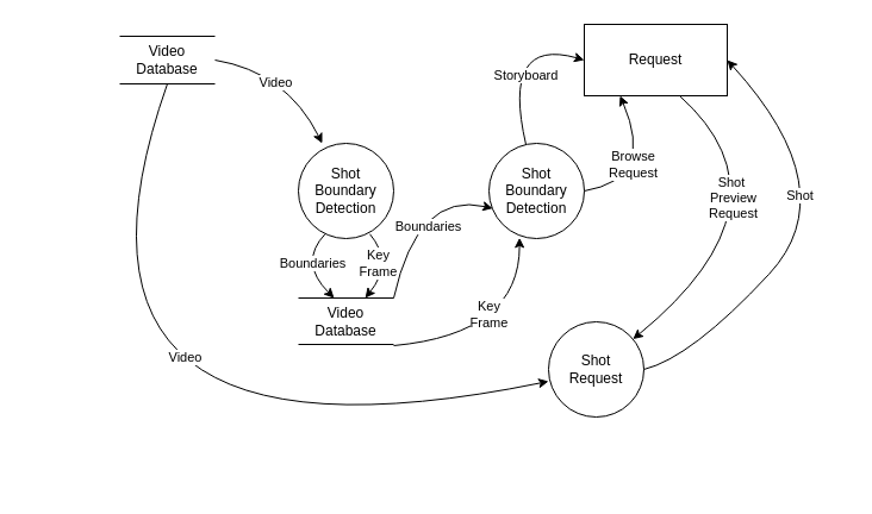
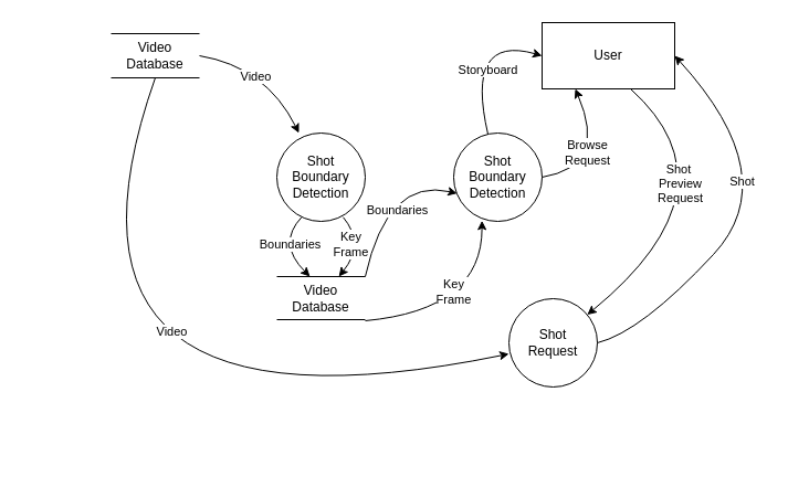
  <mxCell id="0" />
  <mxCell id="1" parent="0" />
  <mxCell id="2" value="" style="endArrow=none;html=1;rounded=0;" edge="1" parent="1"><mxGeometry width="50" height="50" relative="1" as="geometry"><mxPoint x="100" y="30" as="sourcePoint" /><mxPoint x="180" y="30" as="targetPoint" /></mxGeometry></mxCell>
  <mxCell id="3" value="" style="endArrow=none;html=1;rounded=0;" edge="1" parent="1"><mxGeometry width="50" height="50" relative="1" as="geometry"><mxPoint x="100" y="70" as="sourcePoint" /><mxPoint x="180" y="70" as="targetPoint" /></mxGeometry></mxCell>
  <mxCell id="4" value="Video&lt;br&gt;Database" style="text;html=1;strokeColor=none;fillColor=none;align=center;verticalAlign=middle;whiteSpace=wrap;rounded=0;" vertex="1" parent="1"><mxGeometry x="100" y="30" width="80" height="40" as="geometry" /></mxCell>
  <mxCell id="5" value="" style="curved=1;endArrow=classic;html=1;rounded=0;" edge="1" parent="1"><mxGeometry width="50" height="50" relative="1" as="geometry"><mxPoint x="180" y="50" as="sourcePoint" /><mxPoint x="270" y="120" as="targetPoint" /><Array as="points"><mxPoint x="240" y="60" /></Array></mxGeometry></mxCell>
  <mxCell id="6" value="Video" style="edgeLabel;html=1;align=center;verticalAlign=middle;resizable=0;points=[];" vertex="1" connectable="0" parent="5"><mxGeometry x="-0.177" y="-10" relative="1" as="geometry"><mxPoint as="offset" /></mxGeometry></mxCell>
  <mxCell id="7" value="" style="ellipse;whiteSpace=wrap;html=1;aspect=fixed;" vertex="1" parent="1"><mxGeometry x="250" y="120" width="80" height="80" as="geometry" /></mxCell>
  <mxCell id="8" value="Shot&lt;br&gt;Boundary&lt;br&gt;Detection" style="text;html=1;strokeColor=none;fillColor=none;align=center;verticalAlign=middle;whiteSpace=wrap;rounded=0;" vertex="1" parent="1"><mxGeometry x="260" y="130" width="60" height="60" as="geometry" /></mxCell>
  <mxCell id="9" value="" style="curved=1;endArrow=classic;html=1;rounded=0;" edge="1" parent="1"><mxGeometry width="50" height="50" relative="1" as="geometry"><mxPoint x="140" y="70" as="sourcePoint" /><mxPoint x="460" y="320" as="targetPoint" /><Array as="points"><mxPoint x="20" y="410" /></Array></mxGeometry></mxCell>
  <mxCell id="10" value="Video" style="edgeLabel;html=1;align=center;verticalAlign=middle;resizable=0;points=[];" vertex="1" connectable="0" parent="9"><mxGeometry x="0.27" y="81" relative="1" as="geometry"><mxPoint as="offset" /></mxGeometry></mxCell>
  <mxCell id="11" value="" style="ellipse;whiteSpace=wrap;html=1;aspect=fixed;" vertex="1" parent="1"><mxGeometry x="460" y="270" width="80" height="80" as="geometry" /></mxCell>
  <mxCell id="12" value="Shot Request" style="text;html=1;strokeColor=none;fillColor=none;align=center;verticalAlign=middle;whiteSpace=wrap;rounded=0;" vertex="1" parent="1"><mxGeometry x="470" y="280" width="60" height="60" as="geometry" /></mxCell>
  <mxCell id="13" value="" style="rounded=0;whiteSpace=wrap;html=1;" vertex="1" parent="1"><mxGeometry x="490" y="20" width="120" height="60" as="geometry" /></mxCell>
- <mxCell id="14" value="Request" style="text;html=1;strokeColor=none;fillColor=none;align=center;verticalAlign=middle;whiteSpace=wrap;rounded=0;" vertex="1" parent="1"><mxGeometry x="490" y="20" width="120" height="60" as="geometry" /></mxCell>
+ <mxCell id="14" value="User" style="text;html=1;strokeColor=none;fillColor=none;align=center;verticalAlign=middle;whiteSpace=wrap;rounded=0;" vertex="1" parent="1"><mxGeometry x="490" y="20" width="120" height="60" as="geometry" /></mxCell>
  <mxCell id="15" value="" style="curved=1;endArrow=classic;html=1;rounded=0;entryX=1;entryY=0.5;entryDx=0;entryDy=0;" edge="1" parent="1" target="14"><mxGeometry width="50" height="50" relative="1" as="geometry"><mxPoint x="540" y="310" as="sourcePoint" /><mxPoint x="620" y="50" as="targetPoint" /><Array as="points"><mxPoint x="580" y="300" /><mxPoint x="710" y="160" /></Array></mxGeometry></mxCell>
  <mxCell id="16" value="Shot" style="edgeLabel;html=1;align=center;verticalAlign=middle;resizable=0;points=[];" vertex="1" connectable="0" parent="15"><mxGeometry x="0.067" y="27" relative="1" as="geometry"><mxPoint as="offset" /></mxGeometry></mxCell>
  <mxCell id="17" value="" style="curved=1;endArrow=classic;html=1;rounded=0;" edge="1" parent="1" target="11"><mxGeometry width="50" height="50" relative="1" as="geometry"><mxPoint x="570" y="80" as="sourcePoint" /><mxPoint x="600" y="200" as="targetPoint" /><Array as="points"><mxPoint x="670" y="170" /></Array></mxGeometry></mxCell>
  <mxCell id="18" value="Shot&amp;nbsp;&lt;br&gt;Preview&lt;br&gt;Request" style="edgeLabel;html=1;align=center;verticalAlign=middle;resizable=0;points=[];" vertex="1" connectable="0" parent="17"><mxGeometry x="-0.429" y="-34" relative="1" as="geometry"><mxPoint as="offset" /></mxGeometry></mxCell>
  <mxCell id="19" value="Video&lt;br&gt;Database" style="text;html=1;strokeColor=none;fillColor=none;align=center;verticalAlign=middle;whiteSpace=wrap;rounded=0;" vertex="1" parent="1"><mxGeometry x="250" y="250" width="80" height="40" as="geometry" /></mxCell>
  <mxCell id="20" value="" style="endArrow=none;html=1;rounded=0;" edge="1" parent="1"><mxGeometry width="50" height="50" relative="1" as="geometry"><mxPoint x="250" y="289" as="sourcePoint" /><mxPoint x="330" y="289" as="targetPoint" /></mxGeometry></mxCell>
  <mxCell id="21" value="" style="endArrow=none;html=1;rounded=0;" edge="1" parent="1"><mxGeometry width="50" height="50" relative="1" as="geometry"><mxPoint x="250" y="250" as="sourcePoint" /><mxPoint x="330" y="250" as="targetPoint" /></mxGeometry></mxCell>
  <mxCell id="22" value="" style="curved=1;endArrow=classic;html=1;rounded=0;exitX=0.28;exitY=0.953;exitDx=0;exitDy=0;exitPerimeter=0;" edge="1" parent="1" source="7"><mxGeometry width="50" height="50" relative="1" as="geometry"><mxPoint x="260" y="200" as="sourcePoint" /><mxPoint x="280" y="250" as="targetPoint" /><Array as="points"><mxPoint x="250" y="220" /></Array></mxGeometry></mxCell>
  <mxCell id="23" value="Boundaries" style="edgeLabel;html=1;align=center;verticalAlign=middle;resizable=0;points=[];" vertex="1" connectable="0" parent="22"><mxGeometry x="0.081" y="8" relative="1" as="geometry"><mxPoint as="offset" /></mxGeometry></mxCell>
  <mxCell id="24" value="" style="curved=1;endArrow=classic;html=1;rounded=0;exitX=0.2;exitY=0.953;exitDx=0;exitDy=0;exitPerimeter=0;" edge="1" parent="1" target="19"><mxGeometry width="50" height="50" relative="1" as="geometry"><mxPoint x="310" y="196.24" as="sourcePoint" /><mxPoint x="324" y="250" as="targetPoint" /><Array as="points"><mxPoint x="330" y="220.24" /></Array></mxGeometry></mxCell>
  <mxCell id="25" value="Key&lt;br&gt;Frame" style="edgeLabel;html=1;align=center;verticalAlign=middle;resizable=0;points=[];" vertex="1" connectable="0" parent="24"><mxGeometry x="0.148" y="-10" relative="1" as="geometry"><mxPoint as="offset" /></mxGeometry></mxCell>
  <mxCell id="26" value="" style="ellipse;whiteSpace=wrap;html=1;aspect=fixed;" vertex="1" parent="1"><mxGeometry x="410" y="120" width="80" height="80" as="geometry" /></mxCell>
  <mxCell id="27" value="Shot&lt;br&gt;Boundary&lt;br&gt;Detection" style="text;html=1;strokeColor=none;fillColor=none;align=center;verticalAlign=middle;whiteSpace=wrap;rounded=0;" vertex="1" parent="1"><mxGeometry x="420" y="130" width="60" height="60" as="geometry" /></mxCell>
  <mxCell id="28" value="" style="curved=1;endArrow=classic;html=1;rounded=0;exitX=1;exitY=1;exitDx=0;exitDy=0;entryX=0.32;entryY=0.992;entryDx=0;entryDy=0;entryPerimeter=0;" edge="1" parent="1" source="19" target="26"><mxGeometry width="50" height="50" relative="1" as="geometry"><mxPoint x="340" y="260" as="sourcePoint" /><mxPoint x="436" y="210" as="targetPoint" /><Array as="points"><mxPoint x="436" y="280" /></Array></mxGeometry></mxCell>
  <mxCell id="29" value="Key&lt;br&gt;Frame" style="edgeLabel;html=1;align=center;verticalAlign=middle;resizable=0;points=[];" vertex="1" connectable="0" parent="28"><mxGeometry x="-0.12" y="19" relative="1" as="geometry"><mxPoint as="offset" /></mxGeometry></mxCell>
  <mxCell id="30" value="" style="curved=1;endArrow=classic;html=1;rounded=0;exitX=1;exitY=0.5;exitDx=0;exitDy=0;entryX=0.04;entryY=0.683;entryDx=0;entryDy=0;entryPerimeter=0;" edge="1" parent="1" target="26"><mxGeometry width="50" height="50" relative="1" as="geometry"><mxPoint x="330" y="250" as="sourcePoint" /><mxPoint x="400" y="182" as="targetPoint" /><Array as="points"><mxPoint x="350" y="160" /></Array></mxGeometry></mxCell>
  <mxCell id="31" value="Boundaries" style="edgeLabel;html=1;align=center;verticalAlign=middle;resizable=0;points=[];" vertex="1" connectable="0" parent="30"><mxGeometry x="-0.169" y="-15" relative="1" as="geometry"><mxPoint as="offset" /></mxGeometry></mxCell>
  <mxCell id="32" value="" style="curved=1;endArrow=classic;html=1;rounded=0;entryX=0.25;entryY=1;entryDx=0;entryDy=0;" edge="1" parent="1" target="14"><mxGeometry width="50" height="50" relative="1" as="geometry"><mxPoint x="490" y="160" as="sourcePoint" /><mxPoint x="530" y="90" as="targetPoint" /><Array as="points"><mxPoint x="550" y="150" /></Array></mxGeometry></mxCell>
  <mxCell id="33" value="Browse&lt;br&gt;Request" style="edgeLabel;html=1;align=center;verticalAlign=middle;resizable=0;points=[];" vertex="1" connectable="0" parent="32"><mxGeometry x="0.171" y="13" relative="1" as="geometry"><mxPoint as="offset" /></mxGeometry></mxCell>
  <mxCell id="34" value="" style="curved=1;endArrow=classic;html=1;rounded=0;entryX=0;entryY=0.5;entryDx=0;entryDy=0;" edge="1" parent="1" source="26" target="14"><mxGeometry width="50" height="50" relative="1" as="geometry"><mxPoint x="405" y="80" as="sourcePoint" /><mxPoint x="495" y="150" as="targetPoint" /><Array as="points"><mxPoint x="420" y="30" /></Array></mxGeometry></mxCell>
  <mxCell id="35" value="Storyboard" style="edgeLabel;html=1;align=center;verticalAlign=middle;resizable=0;points=[];" vertex="1" connectable="0" parent="34"><mxGeometry x="-0.311" y="-13" relative="1" as="geometry"><mxPoint as="offset" /></mxGeometry></mxCell>
